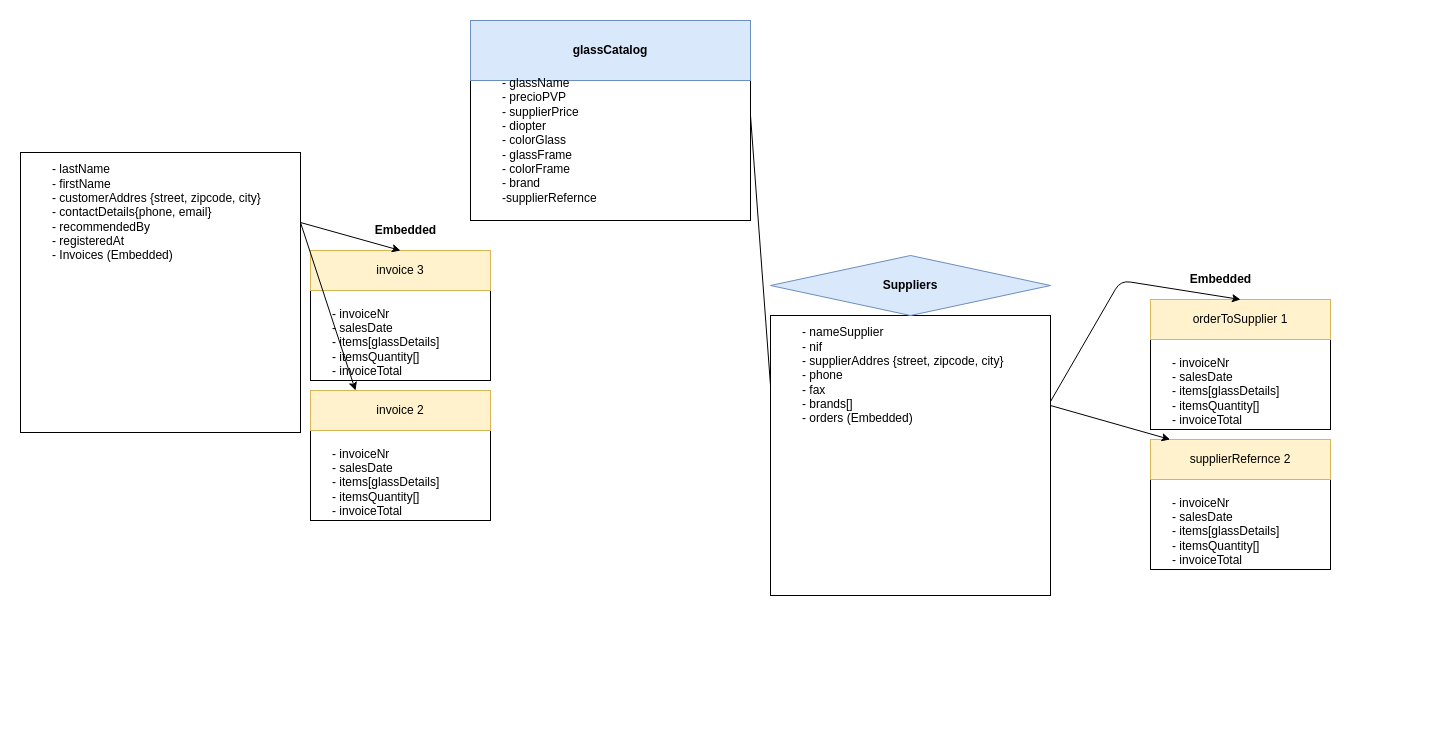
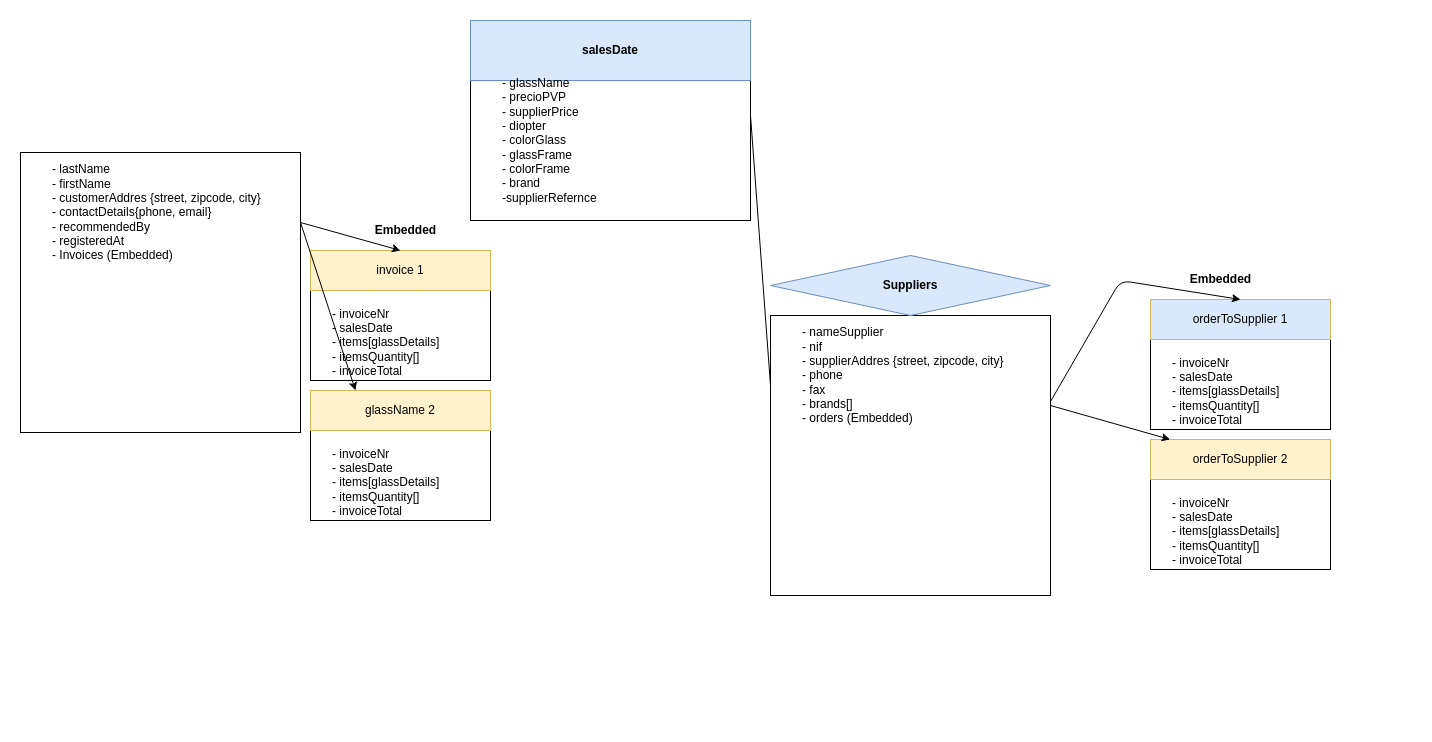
  <mxCell id="0" />
  <mxCell id="1" parent="0" />
  <mxCell id="2" value="" style="group" vertex="1" connectable="0" parent="1"><mxGeometry x="20" y="92" width="280" height="430" as="geometry" /></mxCell>
  <mxCell id="3" value="" style="group" vertex="1" connectable="0" parent="2"><mxGeometry width="280" height="430" as="geometry" /></mxCell>
  <mxCell id="4" value="" style="whiteSpace=wrap;html=1;aspect=fixed;" vertex="1" parent="3"><mxGeometry y="60" width="280" height="280" as="geometry" /></mxCell>
  <mxCell id="5" value="- lastName&lt;br&gt;- firstName&lt;br&gt;- customerAddres {street, zipcode, city}&lt;br&gt;- contactDetails{phone, email}&lt;br&gt;- recommendedBy&lt;br&gt;- registeredAt&lt;br&gt;- Invoices (Embedded)" style="text;html=1;resizable=0;autosize=1;align=left;verticalAlign=middle;points=[];fillColor=none;strokeColor=none;rounded=0;" vertex="1" parent="3"><mxGeometry x="30" y="70" width="220" height="100" as="geometry" /></mxCell>
  <mxCell id="6" value="" style="group" vertex="1" connectable="0" parent="1"><mxGeometry x="310" y="250" width="270" height="470" as="geometry" /></mxCell>
  <mxCell id="7" value="" style="group;" vertex="1" connectable="0" parent="6"><mxGeometry width="270" height="330" as="geometry" /></mxCell>
  <mxCell id="8" value="" style="group" vertex="1" connectable="0" parent="7"><mxGeometry width="270" height="270" as="geometry" /></mxCell>
  <mxCell id="9" value="" style="rounded=0;whiteSpace=wrap;html=1;" vertex="1" parent="8"><mxGeometry y="40" width="180" height="90" as="geometry" /></mxCell>
- <mxCell id="10" value="invoice 3" style="rounded=0;whiteSpace=wrap;html=1;fillColor=#fff2cc;strokeColor=#d6b656;" vertex="1" parent="8"><mxGeometry width="180" height="40" as="geometry" /></mxCell>
+ <mxCell id="10" value="invoice 1" style="rounded=0;whiteSpace=wrap;html=1;fillColor=#fff2cc;strokeColor=#d6b656;" vertex="1" parent="8"><mxGeometry width="180" height="40" as="geometry" /></mxCell>
  <mxCell id="11" value="- invoiceNr&lt;br&gt;- salesDate&lt;br&gt;- items[glassDetails]&lt;br&gt;- itemsQuantity[]&lt;br&gt;- invoiceTotal" style="text;html=1;resizable=0;autosize=1;align=left;verticalAlign=middle;points=[];fillColor=none;strokeColor=none;rounded=0;" vertex="1" parent="8"><mxGeometry x="20" y="52" width="120" height="80" as="geometry" /></mxCell>
  <mxCell id="12" value="" style="group;" vertex="1" connectable="0" parent="6"><mxGeometry y="140" width="270" height="330" as="geometry" /></mxCell>
  <mxCell id="13" value="" style="group" vertex="1" connectable="0" parent="12"><mxGeometry width="190" height="180" as="geometry" /></mxCell>
  <mxCell id="14" value="" style="rounded=0;whiteSpace=wrap;html=1;" vertex="1" parent="13"><mxGeometry y="40" width="180" height="90" as="geometry" /></mxCell>
- <mxCell id="15" value="invoice 2" style="rounded=0;whiteSpace=wrap;html=1;fillColor=#fff2cc;strokeColor=#d6b656;" vertex="1" parent="13"><mxGeometry width="180" height="40" as="geometry" /></mxCell>
+ <mxCell id="15" value="glassName 2" style="rounded=0;whiteSpace=wrap;html=1;fillColor=#fff2cc;strokeColor=#d6b656;" vertex="1" parent="13"><mxGeometry width="180" height="40" as="geometry" /></mxCell>
  <mxCell id="16" value="- invoiceNr&lt;br&gt;- salesDate&lt;br&gt;- items[glassDetails]&lt;br&gt;- itemsQuantity[]&lt;br&gt;- invoiceTotal" style="text;html=1;resizable=0;autosize=1;align=left;verticalAlign=middle;points=[];fillColor=none;strokeColor=none;rounded=0;" vertex="1" parent="13"><mxGeometry x="20" y="52" width="120" height="80" as="geometry" /></mxCell>
  <mxCell id="17" value="&lt;b&gt;Embedded&lt;/b&gt;" style="text;html=1;resizable=0;autosize=1;align=center;verticalAlign=middle;points=[];fillColor=none;strokeColor=none;rounded=0;" vertex="1" parent="1"><mxGeometry x="365" y="220" width="80" height="20" as="geometry" /></mxCell>
  <mxCell id="18" value="" style="endArrow=classic;html=1;exitX=1;exitY=0.25;exitDx=0;exitDy=0;entryX=0.5;entryY=0;entryDx=0;entryDy=0;" edge="1" parent="1" source="4" target="10"><mxGeometry width="50" height="50" relative="1" as="geometry"><mxPoint x="20" y="790" as="sourcePoint" /><mxPoint x="70" y="740" as="targetPoint" /></mxGeometry></mxCell>
  <mxCell id="19" value="" style="endArrow=classic;html=1;exitX=1;exitY=0.25;exitDx=0;exitDy=0;entryX=0.25;entryY=0;entryDx=0;entryDy=0;" edge="1" parent="1" source="4" target="15"><mxGeometry width="50" height="50" relative="1" as="geometry"><mxPoint x="310" y="232" as="sourcePoint" /><mxPoint x="410" y="260" as="targetPoint" /></mxGeometry></mxCell>
  <mxCell id="20" value="" style="group" vertex="1" connectable="0" parent="1"><mxGeometry x="1140" y="190" width="270" height="470" as="geometry" /></mxCell>
  <mxCell id="21" value="" style="group;" vertex="1" connectable="0" parent="20"><mxGeometry y="140" width="270" height="330" as="geometry" /></mxCell>
  <mxCell id="22" value="" style="group" vertex="1" connectable="0" parent="21"><mxGeometry width="190" height="241" as="geometry" /></mxCell>
  <mxCell id="23" value="" style="rounded=0;whiteSpace=wrap;html=1;" vertex="1" parent="22"><mxGeometry x="10" y="9" width="180" height="90" as="geometry" /></mxCell>
- <mxCell id="24" value="orderToSupplier 1" style="rounded=0;whiteSpace=wrap;html=1;fillColor=#fff2cc;strokeColor=#d6b656;" vertex="1" parent="22"><mxGeometry x="10" y="-31" width="180" height="40" as="geometry" /></mxCell>
+ <mxCell id="24" value="orderToSupplier 1" style="rounded=0;whiteSpace=wrap;html=1;fillColor=#dae8fc;strokeColor=#d6b656;" vertex="1" parent="22"><mxGeometry x="10" y="-31" width="180" height="40" as="geometry" /></mxCell>
  <mxCell id="25" value="- invoiceNr&lt;br&gt;- salesDate&lt;br&gt;- items[glassDetails]&lt;br&gt;- itemsQuantity[]&lt;br&gt;- invoiceTotal" style="text;html=1;resizable=0;autosize=1;align=left;verticalAlign=middle;points=[];fillColor=none;strokeColor=none;rounded=0;" vertex="1" parent="22"><mxGeometry x="30" y="21" width="120" height="80" as="geometry" /></mxCell>
  <mxCell id="26" value="" style="rounded=0;whiteSpace=wrap;html=1;" vertex="1" parent="22"><mxGeometry x="10" y="149" width="180" height="90" as="geometry" /></mxCell>
- <mxCell id="27" value="supplierRefernce 2" style="rounded=0;whiteSpace=wrap;html=1;fillColor=#fff2cc;strokeColor=#d6b656;" vertex="1" parent="22"><mxGeometry x="10" y="109" width="180" height="40" as="geometry" /></mxCell>
+ <mxCell id="27" value="orderToSupplier 2" style="rounded=0;whiteSpace=wrap;html=1;fillColor=#fff2cc;strokeColor=#d6b656;" vertex="1" parent="22"><mxGeometry x="10" y="109" width="180" height="40" as="geometry" /></mxCell>
  <mxCell id="28" value="- invoiceNr&lt;br&gt;- salesDate&lt;br&gt;- items[glassDetails]&lt;br&gt;- itemsQuantity[]&lt;br&gt;- invoiceTotal" style="text;html=1;resizable=0;autosize=1;align=left;verticalAlign=middle;points=[];fillColor=none;strokeColor=none;rounded=0;" vertex="1" parent="22"><mxGeometry x="30" y="161" width="120" height="80" as="geometry" /></mxCell>
  <mxCell id="29" value="&lt;b&gt;Embedded&lt;/b&gt;" style="text;html=1;resizable=0;autosize=1;align=center;verticalAlign=middle;points=[];fillColor=none;strokeColor=none;rounded=0;" vertex="1" parent="22"><mxGeometry x="40" y="-61" width="80" height="20" as="geometry" /></mxCell>
  <mxCell id="30" value="" style="group" vertex="1" connectable="0" parent="1"><mxGeometry x="470" y="20" width="280" height="430" as="geometry" /></mxCell>
  <mxCell id="31" value="" style="group" vertex="1" connectable="0" parent="30"><mxGeometry width="280" height="430" as="geometry" /></mxCell>
  <mxCell id="32" value="" style="group" vertex="1" connectable="0" parent="31"><mxGeometry width="280" height="430" as="geometry" /></mxCell>
  <mxCell id="33" value="" style="rounded=0;whiteSpace=wrap;html=1;" vertex="1" parent="32"><mxGeometry y="60" width="280" height="140" as="geometry" /></mxCell>
- <mxCell id="34" value="&lt;b&gt;glassCatalog&lt;/b&gt;" style="rounded=0;whiteSpace=wrap;html=1;fillColor=#dae8fc;strokeColor=#6c8ebf;" vertex="1" parent="32"><mxGeometry width="280" height="60" as="geometry" /></mxCell>
+ <mxCell id="34" value="&lt;b&gt;salesDate&lt;/b&gt;" style="rounded=0;whiteSpace=wrap;html=1;fillColor=#dae8fc;strokeColor=#6c8ebf;" vertex="1" parent="32"><mxGeometry width="280" height="60" as="geometry" /></mxCell>
  <mxCell id="35" value="- glassName&lt;br&gt;- precioPVP&lt;br&gt;- supplierPrice&lt;br&gt;- diopter&lt;br&gt;- colorGlass&lt;br&gt;- glassFrame&lt;br&gt;- colorFrame&lt;br&gt;- brand&lt;br&gt;-supplierRefernce" style="text;html=1;resizable=0;autosize=1;align=left;verticalAlign=middle;points=[];fillColor=none;strokeColor=none;rounded=0;" vertex="1" parent="32"><mxGeometry x="30" y="55" width="110" height="130" as="geometry" /></mxCell>
  <mxCell id="36" value="" style="group" vertex="1" connectable="0" parent="1"><mxGeometry x="770" y="250" width="420" height="430" as="geometry" /></mxCell>
  <mxCell id="37" value="" style="group" vertex="1" connectable="0" parent="36"><mxGeometry width="280" height="430" as="geometry" /></mxCell>
  <mxCell id="38" value="" style="group" vertex="1" connectable="0" parent="37"><mxGeometry width="280" height="430" as="geometry" /></mxCell>
  <mxCell id="39" value="" style="group" vertex="1" connectable="0" parent="38"><mxGeometry y="5" width="280" height="340" as="geometry" /></mxCell>
  <mxCell id="40" value="" style="whiteSpace=wrap;html=1;aspect=fixed;" vertex="1" parent="39"><mxGeometry y="60" width="280" height="280" as="geometry" /></mxCell>
  <mxCell id="41" value="&lt;b&gt;Suppliers&lt;/b&gt;" style="rhombus;whiteSpace=wrap;html=1;fillColor=#dae8fc;strokeColor=#6c8ebf;" vertex="1" parent="39"><mxGeometry width="280" height="60" as="geometry" /></mxCell>
  <mxCell id="42" value="- nameSupplier&lt;br&gt;- nif&lt;br&gt;- supplierAddres {street, zipcode, city}&lt;br&gt;- phone&lt;br&gt;- fax&lt;br&gt;- brands[]&lt;br&gt;- orders (Embedded)&lt;br&gt;" style="text;html=1;resizable=0;autosize=1;align=left;verticalAlign=middle;points=[];fillColor=none;strokeColor=none;rounded=0;" vertex="1" parent="39"><mxGeometry x="30" y="70" width="220" height="100" as="geometry" /></mxCell>
  <mxCell id="43" value="" style="endArrow=classic;html=1;entryX=0.5;entryY=0;entryDx=0;entryDy=0;" edge="1" parent="36" target="24"><mxGeometry width="50" height="50" relative="1" as="geometry"><mxPoint x="280" y="151" as="sourcePoint" /><mxPoint x="-360" y="205" as="targetPoint" /><Array as="points"><mxPoint x="350" y="30" /></Array></mxGeometry></mxCell>
  <mxCell id="44" value="" style="endArrow=classic;html=1;" edge="1" parent="36" target="27"><mxGeometry width="50" height="50" relative="1" as="geometry"><mxPoint x="280" y="155" as="sourcePoint" /><mxPoint x="-405" y="345" as="targetPoint" /></mxGeometry></mxCell>
  <mxCell id="45" value="" style="endArrow=none;html=1;exitX=0;exitY=0.25;exitDx=0;exitDy=0;entryX=1;entryY=0.25;entryDx=0;entryDy=0;" edge="1" parent="1" source="40" target="33"><mxGeometry width="50" height="50" relative="1" as="geometry"><mxPoint x="790" y="190" as="sourcePoint" /><mxPoint x="70" y="740" as="targetPoint" /></mxGeometry></mxCell>
